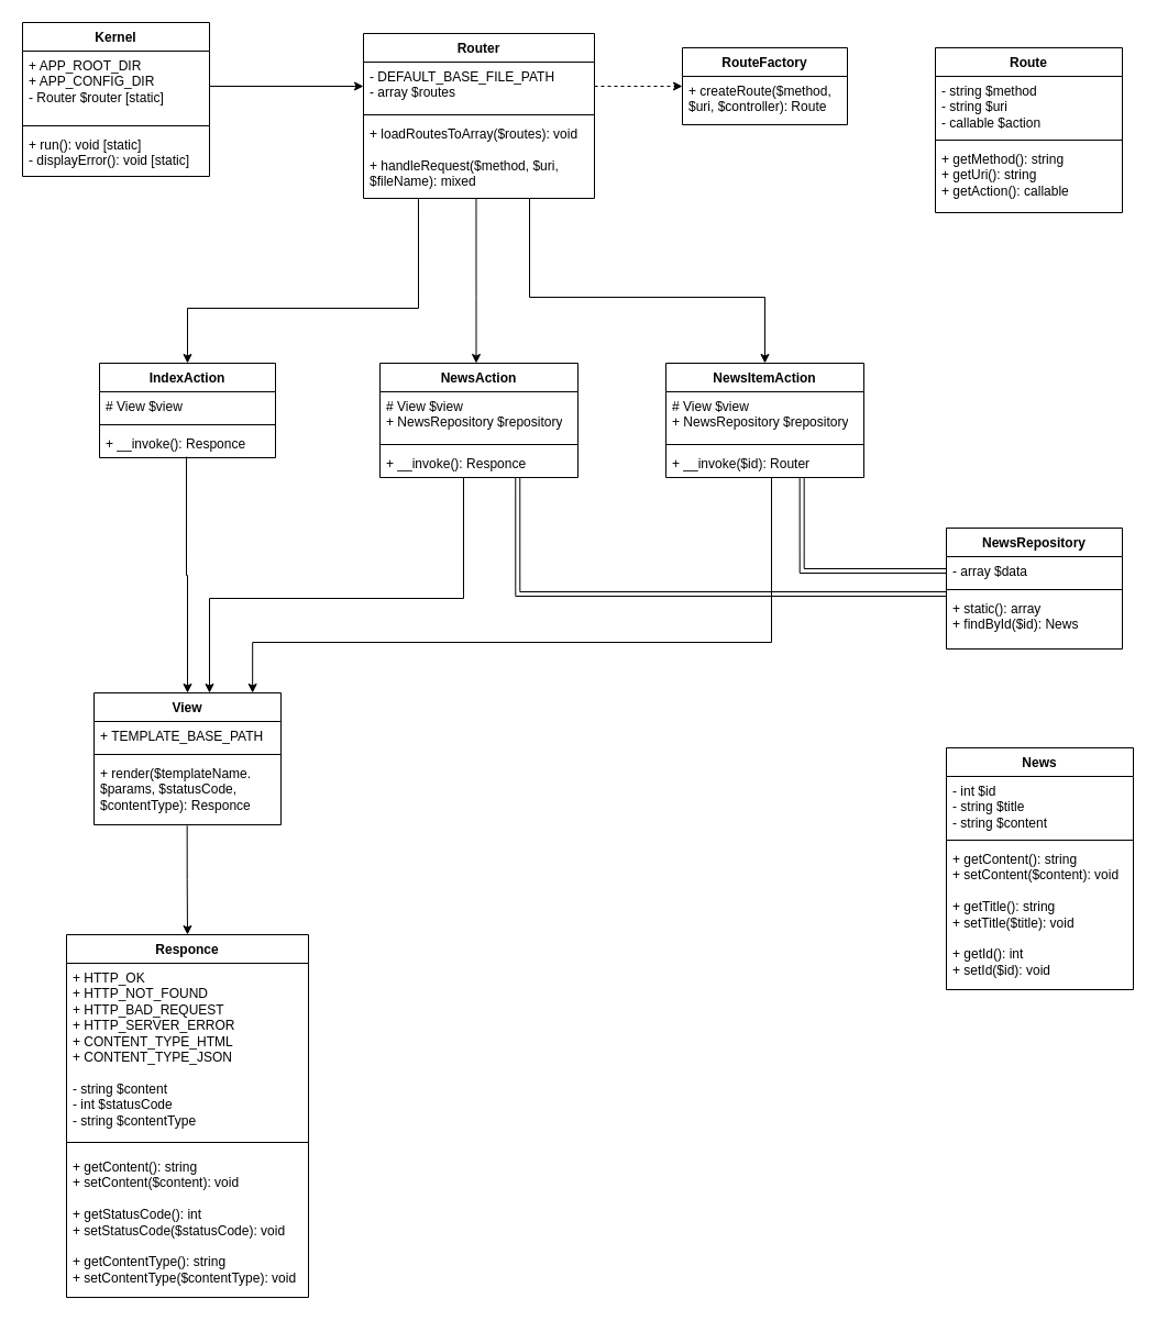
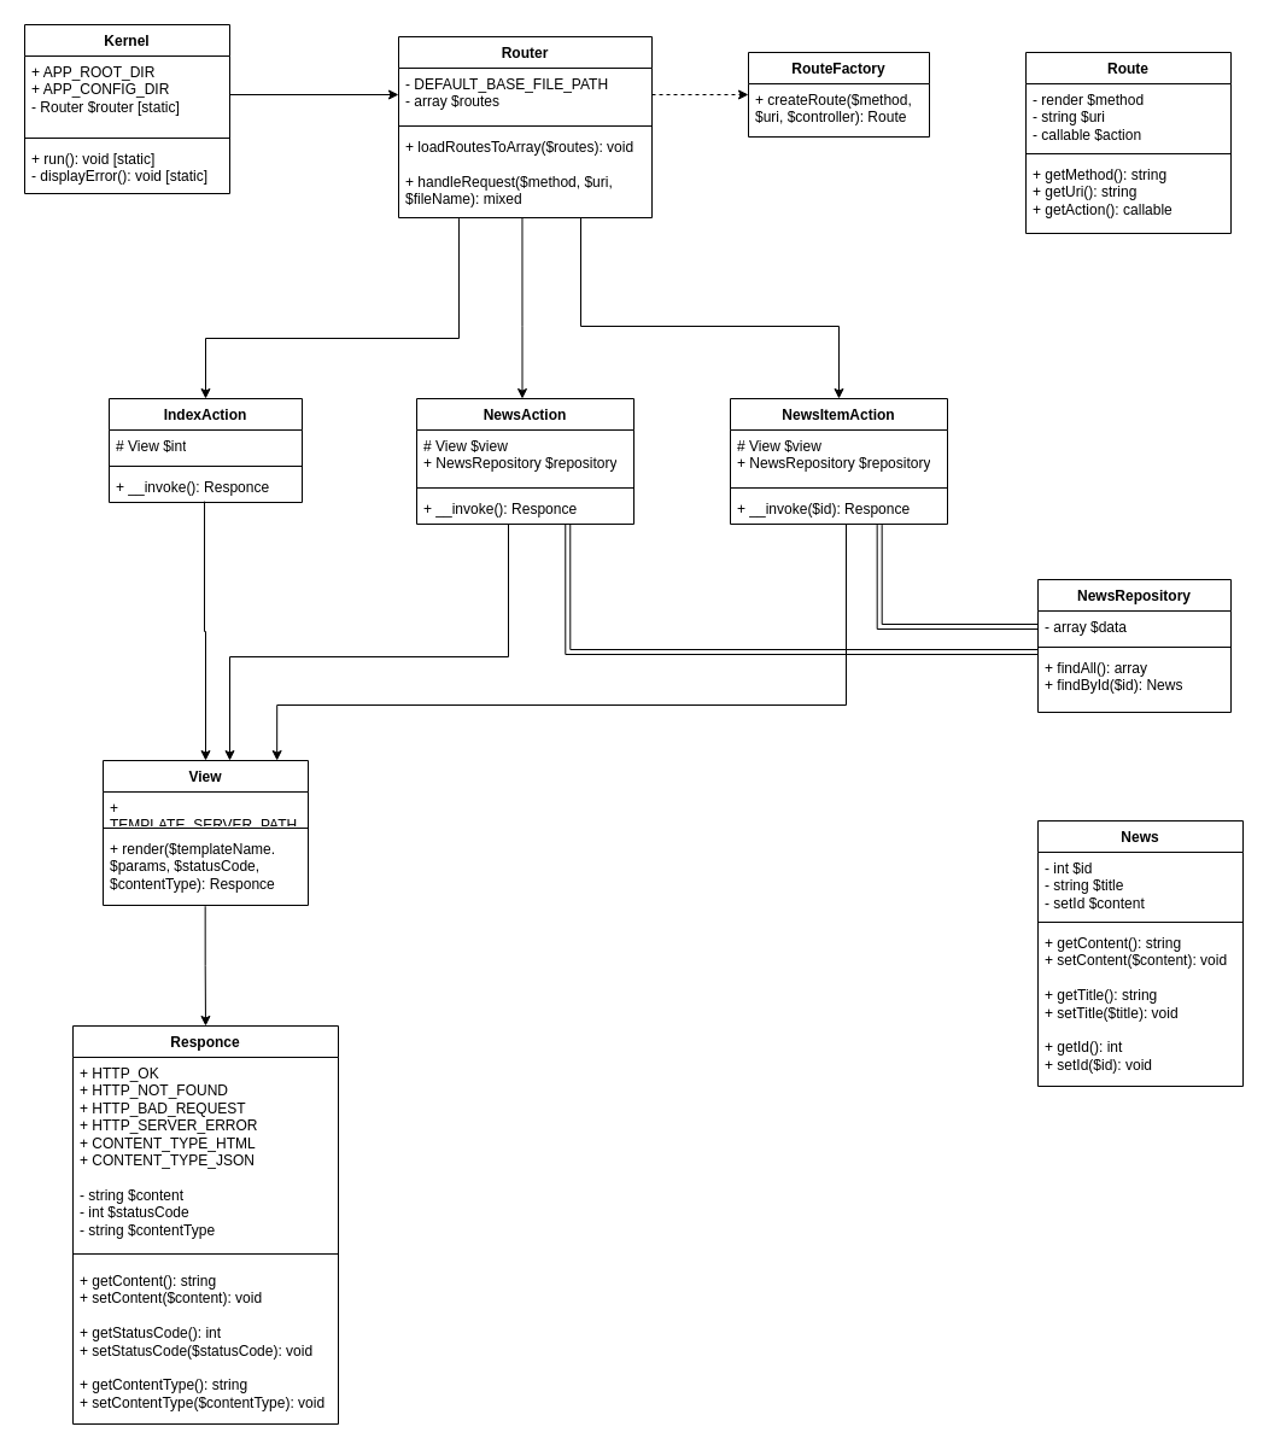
  <mxCell id="0" />
  <mxCell id="1" parent="0" />
  <mxCell id="2" value="Kernel" style="swimlane;fontStyle=1;align=center;verticalAlign=top;childLayout=stackLayout;horizontal=1;startSize=26;horizontalStack=0;resizeParent=1;resizeParentMax=0;resizeLast=0;collapsible=1;marginBottom=0;whiteSpace=wrap;html=1;" vertex="1" parent="1"><mxGeometry x="20" y="20" width="170" height="140" as="geometry" /></mxCell>
  <mxCell id="3" value="+ APP_ROOT_DIR&lt;div&gt;+ APP_CONFIG_DIR&lt;/div&gt;&lt;div&gt;- Router $router [static]&lt;/div&gt;" style="text;strokeColor=none;fillColor=none;align=left;verticalAlign=top;spacingLeft=4;spacingRight=4;overflow=hidden;rotatable=0;points=[[0,0.5],[1,0.5]];portConstraint=eastwest;whiteSpace=wrap;html=1;" vertex="1" parent="2"><mxGeometry y="26" width="170" height="64" as="geometry" /></mxCell>
  <mxCell id="4" value="" style="line;strokeWidth=1;fillColor=none;align=left;verticalAlign=middle;spacingTop=-1;spacingLeft=3;spacingRight=3;rotatable=0;labelPosition=right;points=[];portConstraint=eastwest;strokeColor=inherit;" vertex="1" parent="2"><mxGeometry y="90" width="170" height="8" as="geometry" /></mxCell>
  <mxCell id="5" value="+ run(): void [static]&lt;div&gt;&lt;div&gt;- displayError(): void [static]&lt;/div&gt;&lt;/div&gt;" style="text;strokeColor=none;fillColor=none;align=left;verticalAlign=top;spacingLeft=4;spacingRight=4;overflow=hidden;rotatable=0;points=[[0,0.5],[1,0.5]];portConstraint=eastwest;whiteSpace=wrap;html=1;" vertex="1" parent="2"><mxGeometry y="98" width="170" height="42" as="geometry" /></mxCell>
  <mxCell id="6" value="Router" style="swimlane;fontStyle=1;align=center;verticalAlign=top;childLayout=stackLayout;horizontal=1;startSize=26;horizontalStack=0;resizeParent=1;resizeParentMax=0;resizeLast=0;collapsible=1;marginBottom=0;whiteSpace=wrap;html=1;" vertex="1" parent="1"><mxGeometry x="330" y="30" width="210" height="150" as="geometry" /></mxCell>
  <mxCell id="7" value="- DEFAULT_BASE_FILE_PATH&lt;div&gt;- array $routes&lt;/div&gt;" style="text;strokeColor=none;fillColor=none;align=left;verticalAlign=top;spacingLeft=4;spacingRight=4;overflow=hidden;rotatable=0;points=[[0,0.5],[1,0.5]];portConstraint=eastwest;whiteSpace=wrap;html=1;" vertex="1" parent="6"><mxGeometry y="26" width="210" height="44" as="geometry" /></mxCell>
  <mxCell id="8" value="" style="line;strokeWidth=1;fillColor=none;align=left;verticalAlign=middle;spacingTop=-1;spacingLeft=3;spacingRight=3;rotatable=0;labelPosition=right;points=[];portConstraint=eastwest;strokeColor=inherit;" vertex="1" parent="6"><mxGeometry y="70" width="210" height="8" as="geometry" /></mxCell>
  <mxCell id="9" value="+ loadRoutesToArray($routes): void&lt;div&gt;&lt;br&gt;&lt;div&gt;+ handleRequest($method, $uri, $fileName): mixed&lt;/div&gt;&lt;/div&gt;" style="text;strokeColor=none;fillColor=none;align=left;verticalAlign=top;spacingLeft=4;spacingRight=4;overflow=hidden;rotatable=0;points=[[0,0.5],[1,0.5]];portConstraint=eastwest;whiteSpace=wrap;html=1;" vertex="1" parent="6"><mxGeometry y="78" width="210" height="72" as="geometry" /></mxCell>
  <mxCell id="10" value="Route" style="swimlane;fontStyle=1;align=center;verticalAlign=top;childLayout=stackLayout;horizontal=1;startSize=26;horizontalStack=0;resizeParent=1;resizeParentMax=0;resizeLast=0;collapsible=1;marginBottom=0;whiteSpace=wrap;html=1;" vertex="1" parent="1"><mxGeometry x="850" y="43" width="170" height="150" as="geometry" /></mxCell>
- <mxCell id="11" value="- string $method&lt;div&gt;- string $uri&lt;/div&gt;&lt;div&gt;- callable $action&lt;/div&gt;" style="text;strokeColor=none;fillColor=none;align=left;verticalAlign=top;spacingLeft=4;spacingRight=4;overflow=hidden;rotatable=0;points=[[0,0.5],[1,0.5]];portConstraint=eastwest;whiteSpace=wrap;html=1;" vertex="1" parent="10"><mxGeometry y="26" width="170" height="54" as="geometry" /></mxCell>
+ <mxCell id="11" value="- render $method&lt;div&gt;- string $uri&lt;/div&gt;&lt;div&gt;- callable $action&lt;/div&gt;" style="text;strokeColor=none;fillColor=none;align=left;verticalAlign=top;spacingLeft=4;spacingRight=4;overflow=hidden;rotatable=0;points=[[0,0.5],[1,0.5]];portConstraint=eastwest;whiteSpace=wrap;html=1;" vertex="1" parent="10"><mxGeometry y="26" width="170" height="54" as="geometry" /></mxCell>
  <mxCell id="12" value="" style="line;strokeWidth=1;fillColor=none;align=left;verticalAlign=middle;spacingTop=-1;spacingLeft=3;spacingRight=3;rotatable=0;labelPosition=right;points=[];portConstraint=eastwest;strokeColor=inherit;" vertex="1" parent="10"><mxGeometry y="80" width="170" height="8" as="geometry" /></mxCell>
  <mxCell id="13" value="+ getMethod(): string&lt;div&gt;&lt;div&gt;+ getUri(): string&lt;/div&gt;&lt;div&gt;+ getAction(): callable&lt;/div&gt;&lt;/div&gt;" style="text;strokeColor=none;fillColor=none;align=left;verticalAlign=top;spacingLeft=4;spacingRight=4;overflow=hidden;rotatable=0;points=[[0,0.5],[1,0.5]];portConstraint=eastwest;whiteSpace=wrap;html=1;" vertex="1" parent="10"><mxGeometry y="88" width="170" height="62" as="geometry" /></mxCell>
  <mxCell id="14" value="RouteFactory" style="swimlane;fontStyle=1;align=center;verticalAlign=top;childLayout=stackLayout;horizontal=1;startSize=26;horizontalStack=0;resizeParent=1;resizeParentMax=0;resizeLast=0;collapsible=1;marginBottom=0;whiteSpace=wrap;html=1;" vertex="1" parent="1"><mxGeometry x="620" y="43" width="150" height="70" as="geometry" /></mxCell>
  <mxCell id="15" value="+ createRoute($method, $uri, $controller): Route" style="text;strokeColor=none;fillColor=none;align=left;verticalAlign=top;spacingLeft=4;spacingRight=4;overflow=hidden;rotatable=0;points=[[0,0.5],[1,0.5]];portConstraint=eastwest;whiteSpace=wrap;html=1;" vertex="1" parent="14"><mxGeometry y="26" width="150" height="44" as="geometry" /></mxCell>
  <mxCell id="16" style="edgeStyle=orthogonalEdgeStyle;rounded=0;orthogonalLoop=1;jettySize=auto;html=1;" edge="1" parent="1" target="18"><mxGeometry relative="1" as="geometry"><mxPoint x="190" y="624" as="targetPoint" /><mxPoint x="420" y="434" as="sourcePoint" /><Array as="points"><mxPoint x="421" y="434" /><mxPoint x="421" y="544" /><mxPoint x="190" y="544" /></Array></mxGeometry></mxCell>
  <mxCell id="17" style="edgeStyle=orthogonalEdgeStyle;rounded=0;orthogonalLoop=1;jettySize=auto;html=1;exitX=0.848;exitY=0;exitDx=0;exitDy=0;exitPerimeter=0;entryX=0.848;entryY=0;entryDx=0;entryDy=0;entryPerimeter=0;" edge="1" parent="1" target="18"><mxGeometry relative="1" as="geometry"><mxPoint x="230" y="624" as="targetPoint" /><mxPoint x="700" y="434" as="sourcePoint" /><Array as="points"><mxPoint x="701" y="434" /><mxPoint x="701" y="584" /><mxPoint x="229" y="584" /></Array></mxGeometry></mxCell>
  <mxCell id="18" value="View" style="swimlane;fontStyle=1;align=center;verticalAlign=top;childLayout=stackLayout;horizontal=1;startSize=26;horizontalStack=0;resizeParent=1;resizeParentMax=0;resizeLast=0;collapsible=1;marginBottom=0;whiteSpace=wrap;html=1;" vertex="1" parent="1"><mxGeometry x="85" y="630" width="170" height="120" as="geometry" /></mxCell>
- <mxCell id="19" value="+ TEMPLATE_BASE_PATH" style="text;strokeColor=none;fillColor=none;align=left;verticalAlign=top;spacingLeft=4;spacingRight=4;overflow=hidden;rotatable=0;points=[[0,0.5],[1,0.5]];portConstraint=eastwest;whiteSpace=wrap;html=1;" vertex="1" parent="18"><mxGeometry y="26" width="170" height="26" as="geometry" /></mxCell>
+ <mxCell id="19" value="+ TEMPLATE_SERVER_PATH" style="text;strokeColor=none;fillColor=none;align=left;verticalAlign=top;spacingLeft=4;spacingRight=4;overflow=hidden;rotatable=0;points=[[0,0.5],[1,0.5]];portConstraint=eastwest;whiteSpace=wrap;html=1;" vertex="1" parent="18"><mxGeometry y="26" width="170" height="26" as="geometry" /></mxCell>
  <mxCell id="20" value="" style="line;strokeWidth=1;fillColor=none;align=left;verticalAlign=middle;spacingTop=-1;spacingLeft=3;spacingRight=3;rotatable=0;labelPosition=right;points=[];portConstraint=eastwest;strokeColor=inherit;" vertex="1" parent="18"><mxGeometry y="52" width="170" height="8" as="geometry" /></mxCell>
  <mxCell id="21" value="+ render($templateName. $params, $statusCode, $contentType): Responce" style="text;strokeColor=none;fillColor=none;align=left;verticalAlign=top;spacingLeft=4;spacingRight=4;overflow=hidden;rotatable=0;points=[[0,0.5],[1,0.5]];portConstraint=eastwest;whiteSpace=wrap;html=1;" vertex="1" parent="18"><mxGeometry y="60" width="170" height="60" as="geometry" /></mxCell>
  <mxCell id="22" value="IndexAction" style="swimlane;fontStyle=1;align=center;verticalAlign=top;childLayout=stackLayout;horizontal=1;startSize=26;horizontalStack=0;resizeParent=1;resizeParentMax=0;resizeLast=0;collapsible=1;marginBottom=0;whiteSpace=wrap;html=1;" vertex="1" parent="1"><mxGeometry x="90" y="330" width="160" height="86" as="geometry" /></mxCell>
- <mxCell id="23" value="# View $view" style="text;strokeColor=none;fillColor=none;align=left;verticalAlign=top;spacingLeft=4;spacingRight=4;overflow=hidden;rotatable=0;points=[[0,0.5],[1,0.5]];portConstraint=eastwest;whiteSpace=wrap;html=1;" vertex="1" parent="22"><mxGeometry y="26" width="160" height="26" as="geometry" /></mxCell>
+ <mxCell id="23" value="# View $int" style="text;strokeColor=none;fillColor=none;align=left;verticalAlign=top;spacingLeft=4;spacingRight=4;overflow=hidden;rotatable=0;points=[[0,0.5],[1,0.5]];portConstraint=eastwest;whiteSpace=wrap;html=1;" vertex="1" parent="22"><mxGeometry y="26" width="160" height="26" as="geometry" /></mxCell>
  <mxCell id="24" value="" style="line;strokeWidth=1;fillColor=none;align=left;verticalAlign=middle;spacingTop=-1;spacingLeft=3;spacingRight=3;rotatable=0;labelPosition=right;points=[];portConstraint=eastwest;strokeColor=inherit;" vertex="1" parent="22"><mxGeometry y="52" width="160" height="8" as="geometry" /></mxCell>
  <mxCell id="25" value="+ __invoke(): Responce" style="text;strokeColor=none;fillColor=none;align=left;verticalAlign=top;spacingLeft=4;spacingRight=4;overflow=hidden;rotatable=0;points=[[0,0.5],[1,0.5]];portConstraint=eastwest;whiteSpace=wrap;html=1;" vertex="1" parent="22"><mxGeometry y="60" width="160" height="26" as="geometry" /></mxCell>
  <mxCell id="26" value="NewsAction" style="swimlane;fontStyle=1;align=center;verticalAlign=top;childLayout=stackLayout;horizontal=1;startSize=26;horizontalStack=0;resizeParent=1;resizeParentMax=0;resizeLast=0;collapsible=1;marginBottom=0;whiteSpace=wrap;html=1;" vertex="1" parent="1"><mxGeometry x="345" y="330" width="180" height="104" as="geometry" /></mxCell>
  <mxCell id="27" value="# View $view&lt;div&gt;+ NewsRepository $repository&lt;/div&gt;" style="text;strokeColor=none;fillColor=none;align=left;verticalAlign=top;spacingLeft=4;spacingRight=4;overflow=hidden;rotatable=0;points=[[0,0.5],[1,0.5]];portConstraint=eastwest;whiteSpace=wrap;html=1;" vertex="1" parent="26"><mxGeometry y="26" width="180" height="44" as="geometry" /></mxCell>
  <mxCell id="28" value="" style="line;strokeWidth=1;fillColor=none;align=left;verticalAlign=middle;spacingTop=-1;spacingLeft=3;spacingRight=3;rotatable=0;labelPosition=right;points=[];portConstraint=eastwest;strokeColor=inherit;" vertex="1" parent="26"><mxGeometry y="70" width="180" height="8" as="geometry" /></mxCell>
  <mxCell id="29" value="+ __invoke(): Responce" style="text;strokeColor=none;fillColor=none;align=left;verticalAlign=top;spacingLeft=4;spacingRight=4;overflow=hidden;rotatable=0;points=[[0,0.5],[1,0.5]];portConstraint=eastwest;whiteSpace=wrap;html=1;" vertex="1" parent="26"><mxGeometry y="78" width="180" height="26" as="geometry" /></mxCell>
  <mxCell id="30" style="edgeStyle=orthogonalEdgeStyle;rounded=0;orthogonalLoop=1;jettySize=auto;html=1;exitX=0.5;exitY=0;exitDx=0;exitDy=0;entryX=0.5;entryY=0;entryDx=0;entryDy=0;" edge="1" parent="1" target="31"><mxGeometry relative="1" as="geometry"><mxPoint x="695" y="320" as="targetPoint" /><mxPoint x="480" y="180" as="sourcePoint" /><Array as="points"><mxPoint x="481" y="180" /><mxPoint x="481" y="270" /><mxPoint x="695" y="270" /></Array></mxGeometry></mxCell>
  <mxCell id="31" value="NewsItemAction" style="swimlane;fontStyle=1;align=center;verticalAlign=top;childLayout=stackLayout;horizontal=1;startSize=26;horizontalStack=0;resizeParent=1;resizeParentMax=0;resizeLast=0;collapsible=1;marginBottom=0;whiteSpace=wrap;html=1;" vertex="1" parent="1"><mxGeometry x="605" y="330" width="180" height="104" as="geometry" /></mxCell>
  <mxCell id="32" value="# View $view&lt;div&gt;+ NewsRepository $repository&lt;/div&gt;" style="text;strokeColor=none;fillColor=none;align=left;verticalAlign=top;spacingLeft=4;spacingRight=4;overflow=hidden;rotatable=0;points=[[0,0.5],[1,0.5]];portConstraint=eastwest;whiteSpace=wrap;html=1;" vertex="1" parent="31"><mxGeometry y="26" width="180" height="44" as="geometry" /></mxCell>
  <mxCell id="33" value="" style="line;strokeWidth=1;fillColor=none;align=left;verticalAlign=middle;spacingTop=-1;spacingLeft=3;spacingRight=3;rotatable=0;labelPosition=right;points=[];portConstraint=eastwest;strokeColor=inherit;" vertex="1" parent="31"><mxGeometry y="70" width="180" height="8" as="geometry" /></mxCell>
- <mxCell id="34" value="+ __invoke($id): Router" style="text;strokeColor=none;fillColor=none;align=left;verticalAlign=top;spacingLeft=4;spacingRight=4;overflow=hidden;rotatable=0;points=[[0,0.5],[1,0.5]];portConstraint=eastwest;whiteSpace=wrap;html=1;" vertex="1" parent="31"><mxGeometry y="78" width="180" height="26" as="geometry" /></mxCell>
+ <mxCell id="34" value="+ __invoke($id): Responce" style="text;strokeColor=none;fillColor=none;align=left;verticalAlign=top;spacingLeft=4;spacingRight=4;overflow=hidden;rotatable=0;points=[[0,0.5],[1,0.5]];portConstraint=eastwest;whiteSpace=wrap;html=1;" vertex="1" parent="31"><mxGeometry y="78" width="180" height="26" as="geometry" /></mxCell>
  <mxCell id="35" value="Responce" style="swimlane;fontStyle=1;align=center;verticalAlign=top;childLayout=stackLayout;horizontal=1;startSize=26;horizontalStack=0;resizeParent=1;resizeParentMax=0;resizeLast=0;collapsible=1;marginBottom=0;whiteSpace=wrap;html=1;" vertex="1" parent="1"><mxGeometry x="60" y="850" width="220" height="330" as="geometry" /></mxCell>
  <mxCell id="36" value="+ HTTP_OK&lt;br&gt;+ HTTP_NOT_FOUND&lt;br&gt;+ HTTP_BAD_REQUEST&lt;br&gt;+ HTTP_SERVER_ERROR&lt;br&gt;+ CONTENT_TYPE_HTML&lt;br&gt;+ CONTENT_TYPE_JSON&lt;div&gt;&lt;br&gt;&lt;/div&gt;&lt;div&gt;- string $content&lt;/div&gt;&lt;div&gt;- int $statusCode&lt;/div&gt;&lt;div&gt;- string $contentType&lt;/div&gt;" style="text;strokeColor=none;fillColor=none;align=left;verticalAlign=top;spacingLeft=4;spacingRight=4;overflow=hidden;rotatable=0;points=[[0,0.5],[1,0.5]];portConstraint=eastwest;whiteSpace=wrap;html=1;" vertex="1" parent="35"><mxGeometry y="26" width="220" height="154" as="geometry" /></mxCell>
  <mxCell id="37" value="" style="line;strokeWidth=1;fillColor=none;align=left;verticalAlign=middle;spacingTop=-1;spacingLeft=3;spacingRight=3;rotatable=0;labelPosition=right;points=[];portConstraint=eastwest;strokeColor=inherit;" vertex="1" parent="35"><mxGeometry y="180" width="220" height="18" as="geometry" /></mxCell>
  <mxCell id="38" value="+ getContent(): string&lt;div&gt;+ setContent($content): void&lt;/div&gt;&lt;div&gt;&lt;br&gt;&lt;div&gt;+ getStatusCode(): int&lt;/div&gt;&lt;div&gt;+ setStatusCode($statusCode): void&lt;/div&gt;&lt;div&gt;&lt;br&gt;&lt;/div&gt;&lt;div&gt;+ getContentType(): string&lt;/div&gt;&lt;/div&gt;&lt;div&gt;+ setContentType($contentType): void&lt;/div&gt;" style="text;strokeColor=none;fillColor=none;align=left;verticalAlign=top;spacingLeft=4;spacingRight=4;overflow=hidden;rotatable=0;points=[[0,0.5],[1,0.5]];portConstraint=eastwest;whiteSpace=wrap;html=1;" vertex="1" parent="35"><mxGeometry y="198" width="220" height="132" as="geometry" /></mxCell>
  <mxCell id="39" value="News" style="swimlane;fontStyle=1;align=center;verticalAlign=top;childLayout=stackLayout;horizontal=1;startSize=26;horizontalStack=0;resizeParent=1;resizeParentMax=0;resizeLast=0;collapsible=1;marginBottom=0;whiteSpace=wrap;html=1;" vertex="1" parent="1"><mxGeometry x="860" y="680" width="170" height="220" as="geometry" /></mxCell>
- <mxCell id="40" value="- int $id&lt;div&gt;- string $title&lt;/div&gt;&lt;div&gt;- string $content&lt;/div&gt;" style="text;strokeColor=none;fillColor=none;align=left;verticalAlign=top;spacingLeft=4;spacingRight=4;overflow=hidden;rotatable=0;points=[[0,0.5],[1,0.5]];portConstraint=eastwest;whiteSpace=wrap;html=1;" vertex="1" parent="39"><mxGeometry y="26" width="170" height="54" as="geometry" /></mxCell>
+ <mxCell id="40" value="- int $id&lt;div&gt;- string $title&lt;/div&gt;&lt;div&gt;- setId $content&lt;/div&gt;" style="text;strokeColor=none;fillColor=none;align=left;verticalAlign=top;spacingLeft=4;spacingRight=4;overflow=hidden;rotatable=0;points=[[0,0.5],[1,0.5]];portConstraint=eastwest;whiteSpace=wrap;html=1;" vertex="1" parent="39"><mxGeometry y="26" width="170" height="54" as="geometry" /></mxCell>
  <mxCell id="41" value="" style="line;strokeWidth=1;fillColor=none;align=left;verticalAlign=middle;spacingTop=-1;spacingLeft=3;spacingRight=3;rotatable=0;labelPosition=right;points=[];portConstraint=eastwest;strokeColor=inherit;" vertex="1" parent="39"><mxGeometry y="80" width="170" height="8" as="geometry" /></mxCell>
  <mxCell id="42" value="+ getContent(): string&lt;div&gt;+ setContent($content): void&lt;/div&gt;&lt;div&gt;&lt;br&gt;&lt;/div&gt;&lt;div&gt;+ getTitle(): string&lt;/div&gt;&lt;div&gt;+ setTitle($title): void&lt;/div&gt;&lt;div&gt;&lt;br&gt;&lt;/div&gt;&lt;div&gt;+ getId(): int&lt;/div&gt;&lt;div&gt;+ setId($id): void&lt;/div&gt;" style="text;strokeColor=none;fillColor=none;align=left;verticalAlign=top;spacingLeft=4;spacingRight=4;overflow=hidden;rotatable=0;points=[[0,0.5],[1,0.5]];portConstraint=eastwest;whiteSpace=wrap;html=1;" vertex="1" parent="39"><mxGeometry y="88" width="170" height="132" as="geometry" /></mxCell>
  <mxCell id="43" value="NewsRepository" style="swimlane;fontStyle=1;align=center;verticalAlign=top;childLayout=stackLayout;horizontal=1;startSize=26;horizontalStack=0;resizeParent=1;resizeParentMax=0;resizeLast=0;collapsible=1;marginBottom=0;whiteSpace=wrap;html=1;" vertex="1" parent="1"><mxGeometry x="860" y="480" width="160" height="110" as="geometry" /></mxCell>
  <mxCell id="44" value="- array $data" style="text;strokeColor=none;fillColor=none;align=left;verticalAlign=top;spacingLeft=4;spacingRight=4;overflow=hidden;rotatable=0;points=[[0,0.5],[1,0.5]];portConstraint=eastwest;whiteSpace=wrap;html=1;" vertex="1" parent="43"><mxGeometry y="26" width="160" height="26" as="geometry" /></mxCell>
  <mxCell id="45" value="" style="line;strokeWidth=1;fillColor=none;align=left;verticalAlign=middle;spacingTop=-1;spacingLeft=3;spacingRight=3;rotatable=0;labelPosition=right;points=[];portConstraint=eastwest;strokeColor=inherit;" vertex="1" parent="43"><mxGeometry y="52" width="160" height="8" as="geometry" /></mxCell>
- <mxCell id="46" value="+ static(): array&lt;div&gt;+ findById($id): News&lt;/div&gt;" style="text;strokeColor=none;fillColor=none;align=left;verticalAlign=top;spacingLeft=4;spacingRight=4;overflow=hidden;rotatable=0;points=[[0,0.5],[1,0.5]];portConstraint=eastwest;whiteSpace=wrap;html=1;" vertex="1" parent="43"><mxGeometry y="60" width="160" height="50" as="geometry" /></mxCell>
+ <mxCell id="46" value="+ findAll(): array&lt;div&gt;+ findById($id): News&lt;/div&gt;" style="text;strokeColor=none;fillColor=none;align=left;verticalAlign=top;spacingLeft=4;spacingRight=4;overflow=hidden;rotatable=0;points=[[0,0.5],[1,0.5]];portConstraint=eastwest;whiteSpace=wrap;html=1;" vertex="1" parent="43"><mxGeometry y="60" width="160" height="50" as="geometry" /></mxCell>
  <mxCell id="47" style="edgeStyle=orthogonalEdgeStyle;rounded=0;orthogonalLoop=1;jettySize=auto;html=1;" edge="1" parent="1" source="3" target="7"><mxGeometry relative="1" as="geometry" /></mxCell>
  <mxCell id="48" style="edgeStyle=orthogonalEdgeStyle;rounded=0;orthogonalLoop=1;jettySize=auto;html=1;dashed=1;" edge="1" parent="1" source="7" target="14"><mxGeometry relative="1" as="geometry" /></mxCell>
  <mxCell id="49" style="edgeStyle=orthogonalEdgeStyle;rounded=0;orthogonalLoop=1;jettySize=auto;html=1;exitX=0.238;exitY=1.009;exitDx=0;exitDy=0;exitPerimeter=0;" edge="1" parent="1" source="9" target="22"><mxGeometry relative="1" as="geometry"><mxPoint x="380" y="190" as="sourcePoint" /><Array as="points"><mxPoint x="380" y="280" /><mxPoint x="170" y="280" /></Array></mxGeometry></mxCell>
  <mxCell id="50" style="edgeStyle=orthogonalEdgeStyle;rounded=0;orthogonalLoop=1;jettySize=auto;html=1;exitX=0.488;exitY=0.997;exitDx=0;exitDy=0;exitPerimeter=0;" edge="1" parent="1" source="9" target="26"><mxGeometry relative="1" as="geometry"><mxPoint x="435" y="190" as="sourcePoint" /><Array as="points"><mxPoint x="433" y="270" /><mxPoint x="433" y="270" /></Array></mxGeometry></mxCell>
  <mxCell id="51" style="edgeStyle=orthogonalEdgeStyle;rounded=0;orthogonalLoop=1;jettySize=auto;html=1;exitX=0.494;exitY=0.967;exitDx=0;exitDy=0;exitPerimeter=0;" edge="1" parent="1" source="25" target="18"><mxGeometry relative="1" as="geometry"><mxPoint x="170" y="420" as="sourcePoint" /></mxGeometry></mxCell>
  <mxCell id="52" style="edgeStyle=orthogonalEdgeStyle;rounded=0;orthogonalLoop=1;jettySize=auto;html=1;exitX=0.696;exitY=1.007;exitDx=0;exitDy=0;exitPerimeter=0;shape=link;" edge="1" parent="1" source="29" target="43"><mxGeometry relative="1" as="geometry"><mxPoint x="470" y="440" as="sourcePoint" /><Array as="points"><mxPoint x="470" y="540" /></Array></mxGeometry></mxCell>
  <mxCell id="53" style="edgeStyle=orthogonalEdgeStyle;rounded=0;orthogonalLoop=1;jettySize=auto;html=1;exitX=0.687;exitY=1.022;exitDx=0;exitDy=0;exitPerimeter=0;shape=link;" edge="1" parent="1" source="34" target="44"><mxGeometry relative="1" as="geometry"><mxPoint x="730" y="440" as="sourcePoint" /></mxGeometry></mxCell>
  <mxCell id="54" style="edgeStyle=orthogonalEdgeStyle;rounded=0;orthogonalLoop=1;jettySize=auto;html=1;exitX=0.498;exitY=1.013;exitDx=0;exitDy=0;exitPerimeter=0;" edge="1" parent="1" source="21" target="35"><mxGeometry relative="1" as="geometry"><mxPoint x="170" y="760" as="sourcePoint" /></mxGeometry></mxCell>
